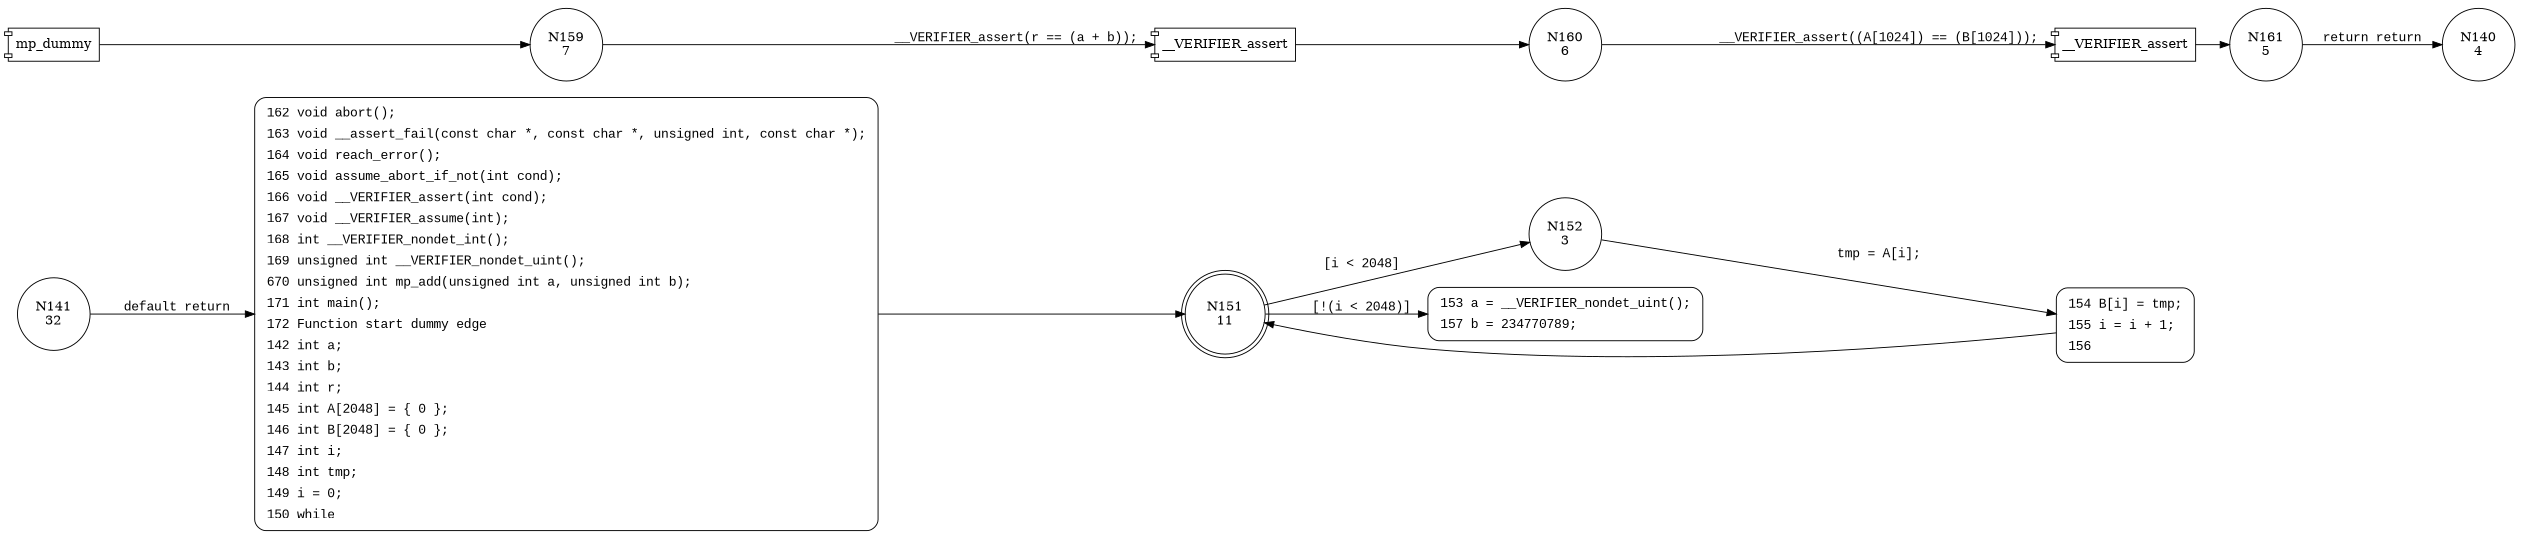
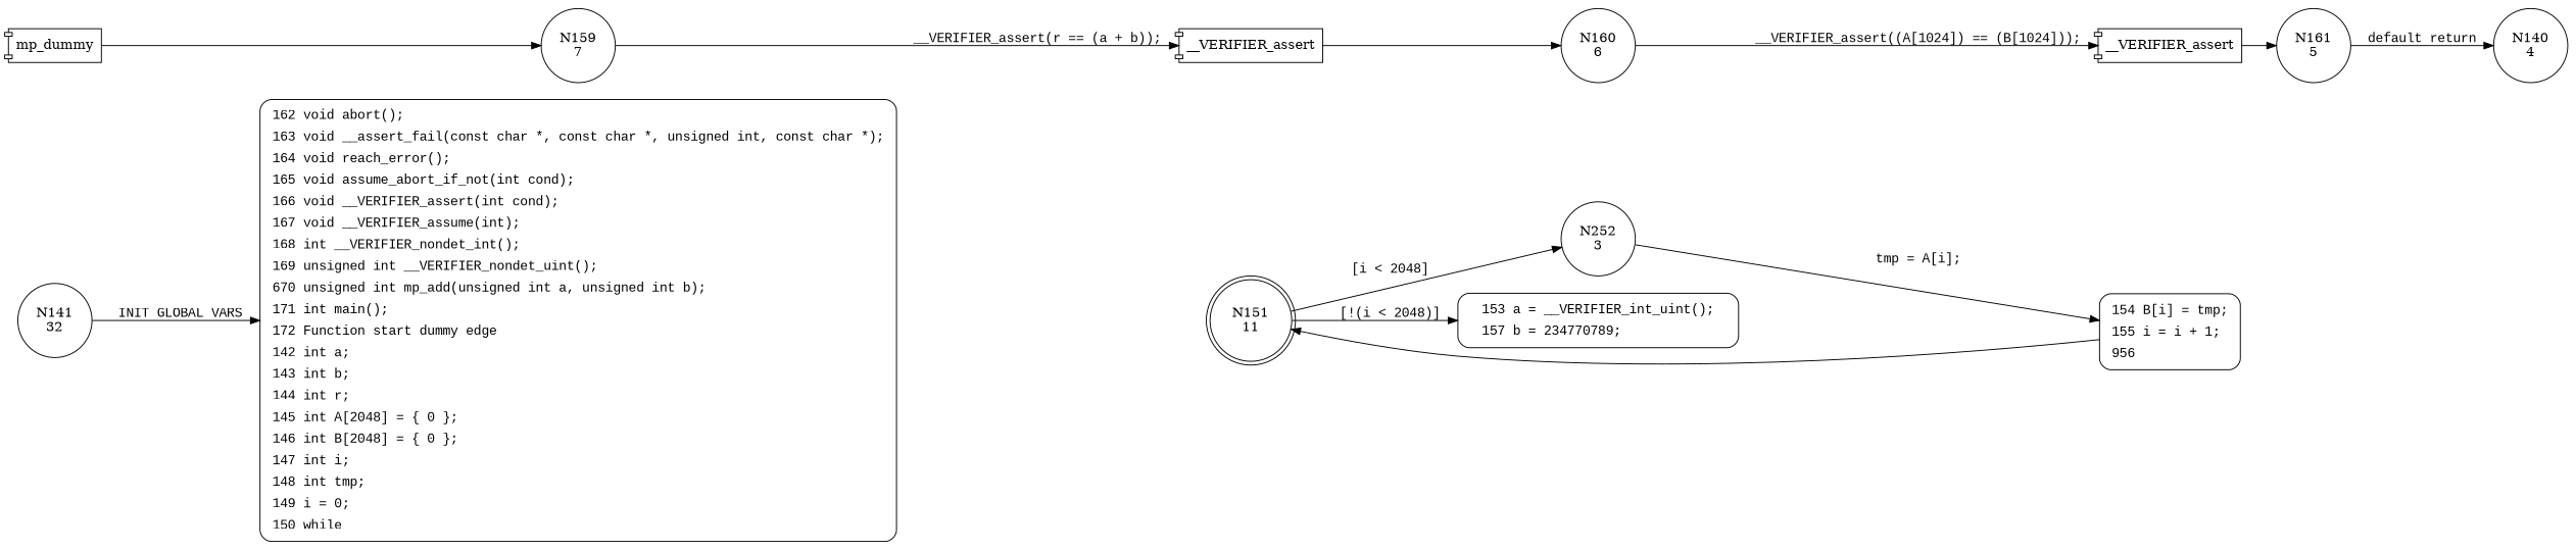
  digraph {
    rankdir=LR
    node [shape=circle]
    edge [fontname="Courier New"]
    n1 [label="N141\n32"]
    n2 [fillcolor=white fontname="Courier New" label=<<table border="0" cellborder="0" cellpadding="3" bgcolor="white"><tr><td align="right">162</td><td align="left">void abort();</td></tr><tr><td align="right">163</td><td align="left">void __assert_fail(const char *, const char *, unsigned int, const char *);</td></tr><tr><td align="right">164</td><td align="left">void reach_error();</td></tr><tr><td align="right">165</td><td align="left">void assume_abort_if_not(int cond);</td></tr><tr><td align="right">166</td><td align="left">void __VERIFIER_assert(int cond);</td></tr><tr><td align="right">167</td><td align="left">void __VERIFIER_assume(int);</td></tr><tr><td align="right">168</td><td align="left">int __VERIFIER_nondet_int();</td></tr><tr><td align="right">169</td><td align="left">unsigned int __VERIFIER_nondet_uint();</td></tr><tr><td align="right">670</td><td align="left">unsigned int mp_add(unsigned int a, unsigned int b);</td></tr><tr><td align="right">171</td><td align="left">int main();</td></tr><tr><td align="right">172</td><td align="left">Function start dummy edge</td></tr><tr><td align="right">142</td><td align="left">int a;</td></tr><tr><td align="right">143</td><td align="left">int b;</td></tr><tr><td align="right">144</td><td align="left">int r;</td></tr><tr><td align="right">145</td><td align="left">int A[2048] = &#123; 0 &#125;;</td></tr><tr><td align="right">146</td><td align="left">int B[2048] = &#123; 0 &#125;;</td></tr><tr><td align="right">147</td><td align="left">int i;</td></tr><tr><td align="right">148</td><td align="left">int tmp;</td></tr><tr><td align="right">149</td><td align="left">i = 0;</td></tr><tr><td align="right">150</td><td align="left">while</td></tr></table>> penwidth=1 shape=Mrecord style="filled,bold"]
    n3 [label="N151\n11" shape=doublecircle]
-   n4 [label="N152\n3"]
-   n5 [fillcolor=white fontname="Courier New" label=<<table border="0" cellborder="0" cellpadding="3" bgcolor="white"><tr><td align="right">153</td><td align="left">a = __VERIFIER_nondet_uint();</td></tr><tr><td align="right">157</td><td align="left">b = 234770789;</td></tr></table>> penwidth=1 shape=Mrecord style="filled,bold"]
-   n6 [fillcolor=white fontname="Courier New" label=<<table border="0" cellborder="0" cellpadding="3" bgcolor="white"><tr><td align="right">154</td><td align="left">B[i] = tmp;</td></tr><tr><td align="right">155</td><td align="left">i = i + 1;</td></tr><tr><td align="right">156</td><td align="left"></td></tr></table>> penwidth=1 shape=Mrecord style="filled,bold"]
+   n4 [label="N252\n3"]
+   n5 [fillcolor=white fontname="Courier New" label=<<table border="0" cellborder="0" cellpadding="3" bgcolor="white"><tr><td align="right">153</td><td align="left">a = __VERIFIER_int_uint();</td></tr><tr><td align="right">157</td><td align="left">b = 234770789;</td></tr></table>> penwidth=1 shape=Mrecord style="filled,bold"]
+   n6 [fillcolor=white fontname="Courier New" label=<<table border="0" cellborder="0" cellpadding="3" bgcolor="white"><tr><td align="right">154</td><td align="left">B[i] = tmp;</td></tr><tr><td align="right">155</td><td align="left">i = i + 1;</td></tr><tr><td align="right">956</td><td align="left"></td></tr></table>> penwidth=1 shape=Mrecord style="filled,bold"]
    n7 [label=mp_dummy shape=component]
    n8 [label="N159\n7"]
    n9 [label=__VERIFIER_assert shape=component]
    n10 [label="N160\n6"]
    n11 [label=__VERIFIER_assert shape=component]
    n12 [label="N161\n5"]
    n13 [label="N140\n4"]
-   n1 -> n2 [label="default return"]
-   n2 -> n3 [fontname=""]
+   n1 -> n2 [label="INIT GLOBAL VARS"]
    n3 -> n4 [label="[i < 2048]"]
    n3 -> n5 [label="[!(i < 2048)]"]
    n4 -> n6 [label="tmp = A[i];"]
    n6 -> n3 [fontname=""]
    n7 -> n8
    n8 -> n9 [label="__VERIFIER_assert(r == (a + b));"]
    n9 -> n10
    n10 -> n11 [label="__VERIFIER_assert((A[1024]) == (B[1024]));"]
    n11 -> n12
-   n12 -> n13 [label="return return"]
+   n12 -> n13 [label="default return"]
  }
